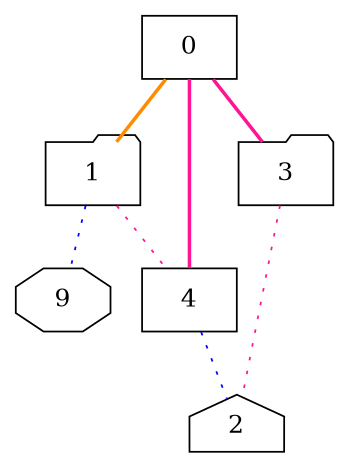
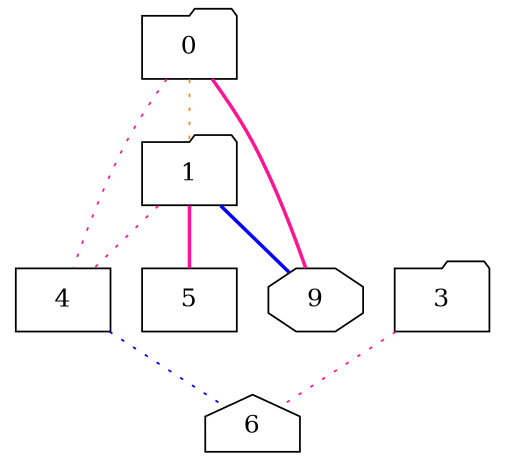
  strict graph {
    node [shape=box]
    edge [color=deeppink style=dotted]
-   0
+   0 [shape=folder]
    1 [shape=folder]
    3 [shape=folder]
    4
    n5 [label=9 shape=octagon]
-   6 [shape=house label=2]
-   0 -- 1 [color=darkorange style=bold]
-   0 -- 3 [style=bold]
-   0 -- 4 [style=bold]
+   5
+   6 [shape=house]
+   0 -- 1 [color=darkorange]
+   0 -- n5 [style=bold]
+   0 -- 4
    1 -- 4
-   1 -- n5 [color=blue]
+   1 -- n5 [color=blue style=bold]
+   1 -- 5 [style=bold]
    3 -- 6
    4 -- 6 [color=blue]
  }
